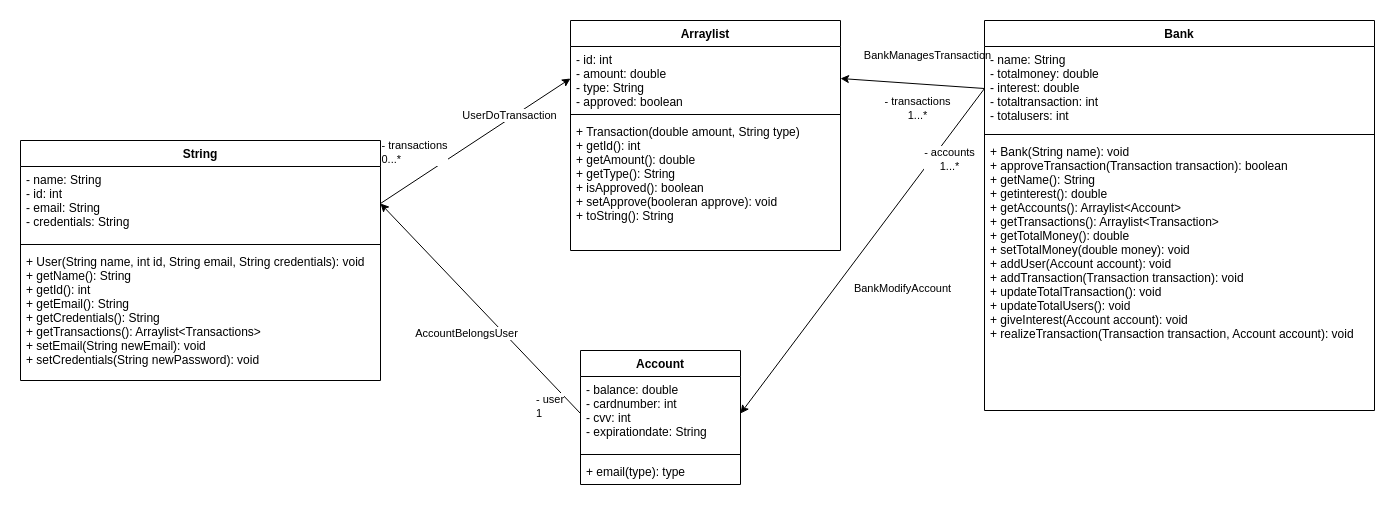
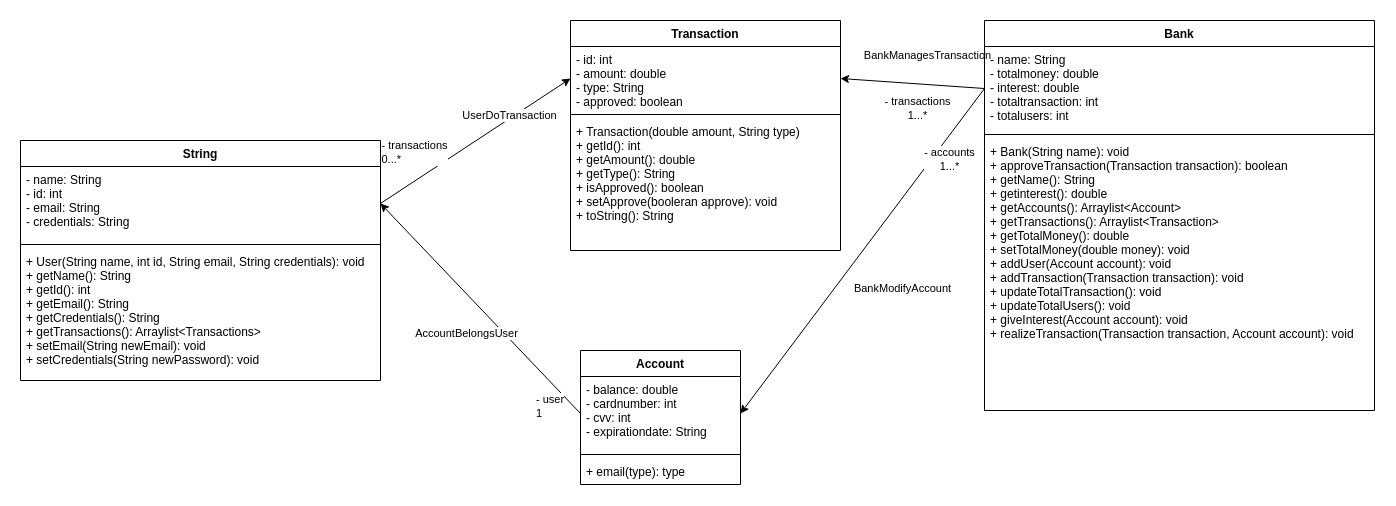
  <mxCell id="0" />
  <mxCell id="1" parent="0" />
  <mxCell id="2" value="String" style="swimlane;fontStyle=1;align=center;verticalAlign=top;childLayout=stackLayout;horizontal=1;startSize=26;horizontalStack=0;resizeParent=1;resizeParentMax=0;resizeLast=0;collapsible=1;marginBottom=0;" vertex="1" parent="1"><mxGeometry x="20" y="140" width="360" height="240" as="geometry" /></mxCell>
  <mxCell id="3" value="- name: String&#10;- id: int&#10;- email: String&#10;- credentials: String" style="text;strokeColor=none;fillColor=none;align=left;verticalAlign=top;spacingLeft=4;spacingRight=4;overflow=hidden;rotatable=0;points=[[0,0.5],[1,0.5]];portConstraint=eastwest;" vertex="1" parent="2"><mxGeometry y="26" width="360" height="74" as="geometry" /></mxCell>
  <mxCell id="4" value="" style="line;strokeWidth=1;fillColor=none;align=left;verticalAlign=middle;spacingTop=-1;spacingLeft=3;spacingRight=3;rotatable=0;labelPosition=right;points=[];portConstraint=eastwest;strokeColor=inherit;" vertex="1" parent="2"><mxGeometry y="100" width="360" height="8" as="geometry" /></mxCell>
  <mxCell id="5" value="+ User(String name, int id, String email, String credentials): void&#10;+ getName(): String&#10;+ getId(): int&#10;+ getEmail(): String&#10;+ getCredentials(): String&#10;+ getTransactions(): Arraylist&lt;Transactions&gt;&#10;+ setEmail(String newEmail): void&#10;+ setCredentials(String newPassword): void&#10;" style="text;strokeColor=none;fillColor=none;align=left;verticalAlign=top;spacingLeft=4;spacingRight=4;overflow=hidden;rotatable=0;points=[[0,0.5],[1,0.5]];portConstraint=eastwest;" vertex="1" parent="2"><mxGeometry y="108" width="360" height="132" as="geometry" /></mxCell>
  <mxCell id="6" value="Account" style="swimlane;fontStyle=1;align=center;verticalAlign=top;childLayout=stackLayout;horizontal=1;startSize=26;horizontalStack=0;resizeParent=1;resizeParentMax=0;resizeLast=0;collapsible=1;marginBottom=0;" vertex="1" parent="1"><mxGeometry x="580" y="350" width="160" height="134" as="geometry" /></mxCell>
  <mxCell id="7" value="- balance: double&#10;- cardnumber: int&#10;- cvv: int&#10;- expirationdate: String" style="text;strokeColor=none;fillColor=none;align=left;verticalAlign=top;spacingLeft=4;spacingRight=4;overflow=hidden;rotatable=0;points=[[0,0.5],[1,0.5]];portConstraint=eastwest;" vertex="1" parent="6"><mxGeometry y="26" width="160" height="74" as="geometry" /></mxCell>
  <mxCell id="8" value="" style="line;strokeWidth=1;fillColor=none;align=left;verticalAlign=middle;spacingTop=-1;spacingLeft=3;spacingRight=3;rotatable=0;labelPosition=right;points=[];portConstraint=eastwest;strokeColor=inherit;" vertex="1" parent="6"><mxGeometry y="100" width="160" height="8" as="geometry" /></mxCell>
  <mxCell id="9" value="+ email(type): type" style="text;strokeColor=none;fillColor=none;align=left;verticalAlign=top;spacingLeft=4;spacingRight=4;overflow=hidden;rotatable=0;points=[[0,0.5],[1,0.5]];portConstraint=eastwest;" vertex="1" parent="6"><mxGeometry y="108" width="160" height="26" as="geometry" /></mxCell>
  <mxCell id="10" style="edgeStyle=none;html=1;entryX=1;entryY=0.5;entryDx=0;entryDy=0;exitX=0;exitY=0.5;exitDx=0;exitDy=0;" edge="1" parent="1" source="17" target="21"><mxGeometry relative="1" as="geometry" /></mxCell>
  <mxCell id="11" value="BankManagesTransaction" style="edgeLabel;html=1;align=center;verticalAlign=middle;resizable=0;points=[];" vertex="1" connectable="0" parent="10"><mxGeometry x="0.101" relative="1" as="geometry"><mxPoint x="21" y="-28" as="offset" /></mxGeometry></mxCell>
  <mxCell id="12" value="- transactions&lt;br&gt;1...*" style="edgeLabel;html=1;align=center;verticalAlign=middle;resizable=0;points=[];" vertex="1" connectable="0" parent="10"><mxGeometry x="-0.849" y="-5" relative="1" as="geometry"><mxPoint x="-57" y="25" as="offset" /></mxGeometry></mxCell>
  <mxCell id="13" style="edgeStyle=none;html=1;entryX=1;entryY=0.5;entryDx=0;entryDy=0;exitX=0;exitY=0.5;exitDx=0;exitDy=0;" edge="1" parent="1" source="17" target="7"><mxGeometry relative="1" as="geometry"><mxPoint x="1040" y="240" as="sourcePoint" /><mxPoint x="1143" y="423" as="targetPoint" /></mxGeometry></mxCell>
  <mxCell id="14" value="BankModifyAccount" style="edgeLabel;html=1;align=center;verticalAlign=middle;resizable=0;points=[];" vertex="1" connectable="0" parent="13"><mxGeometry x="0.231" relative="1" as="geometry"><mxPoint x="68" as="offset" /></mxGeometry></mxCell>
  <mxCell id="15" value="- accounts&lt;br&gt;1...*" style="edgeLabel;html=1;align=center;verticalAlign=middle;resizable=0;points=[];" vertex="1" connectable="0" parent="13"><mxGeometry x="-0.814" y="-2" relative="1" as="geometry"><mxPoint x="-11" y="41" as="offset" /></mxGeometry></mxCell>
  <mxCell id="16" value="Bank" style="swimlane;fontStyle=1;align=center;verticalAlign=top;childLayout=stackLayout;horizontal=1;startSize=26;horizontalStack=0;resizeParent=1;resizeParentMax=0;resizeLast=0;collapsible=1;marginBottom=0;" vertex="1" parent="1"><mxGeometry x="984" width="390" height="390" as="geometry" y="20" /></mxCell>
  <mxCell id="17" value="- name: String&#10;- totalmoney: double&#10;- interest: double&#10;- totaltransaction: int&#10;- totalusers: int" style="text;strokeColor=none;fillColor=none;align=left;verticalAlign=top;spacingLeft=4;spacingRight=4;overflow=hidden;rotatable=0;points=[[0,0.5],[1,0.5]];portConstraint=eastwest;" vertex="1" parent="16"><mxGeometry y="26" width="390" height="84" as="geometry" /></mxCell>
  <mxCell id="18" value="" style="line;strokeWidth=1;fillColor=none;align=left;verticalAlign=middle;spacingTop=-1;spacingLeft=3;spacingRight=3;rotatable=0;labelPosition=right;points=[];portConstraint=eastwest;strokeColor=inherit;" vertex="1" parent="16"><mxGeometry y="110" width="390" height="8" as="geometry" /></mxCell>
  <mxCell id="19" value="+ Bank(String name): void&#10;+ approveTransaction(Transaction transaction): boolean&#10;+ getName(): String&#10;+ getinterest(): double&#10;+ getAccounts(): Arraylist&lt;Account&gt;&#10;+ getTransactions(): Arraylist&lt;Transaction&gt;&#10;+ getTotalMoney(): double&#10;+ setTotalMoney(double money): void&#10;+ addUser(Account account): void&#10;+ addTransaction(Transaction transaction): void&#10;+ updateTotalTransaction(): void&#10;+ updateTotalUsers(): void&#10;+ giveInterest(Account account): void&#10;+ realizeTransaction(Transaction transaction, Account account): void" style="text;strokeColor=none;fillColor=none;align=left;verticalAlign=top;spacingLeft=4;spacingRight=4;overflow=hidden;rotatable=0;points=[[0,0.5],[1,0.5]];portConstraint=eastwest;" vertex="1" parent="16"><mxGeometry y="118" width="390" height="272" as="geometry" /></mxCell>
- <mxCell id="20" value="Arraylist" style="swimlane;fontStyle=1;align=center;verticalAlign=top;childLayout=stackLayout;horizontal=1;startSize=26;horizontalStack=0;resizeParent=1;resizeParentMax=0;resizeLast=0;collapsible=1;marginBottom=0;" vertex="1" parent="1"><mxGeometry width="270" height="230" as="geometry" x="570" y="20" /></mxCell>
+ <mxCell id="20" value="Transaction" style="swimlane;fontStyle=1;align=center;verticalAlign=top;childLayout=stackLayout;horizontal=1;startSize=26;horizontalStack=0;resizeParent=1;resizeParentMax=0;resizeLast=0;collapsible=1;marginBottom=0;" vertex="1" parent="1"><mxGeometry width="270" height="230" as="geometry" x="570" y="20" /></mxCell>
  <mxCell id="21" value="- id: int&#10;- amount: double&#10;- type: String&#10;- approved: boolean" style="text;strokeColor=none;fillColor=none;align=left;verticalAlign=top;spacingLeft=4;spacingRight=4;overflow=hidden;rotatable=0;points=[[0,0.5],[1,0.5]];portConstraint=eastwest;" vertex="1" parent="20"><mxGeometry y="26" width="270" height="64" as="geometry" /></mxCell>
  <mxCell id="22" value="" style="line;strokeWidth=1;fillColor=none;align=left;verticalAlign=middle;spacingTop=-1;spacingLeft=3;spacingRight=3;rotatable=0;labelPosition=right;points=[];portConstraint=eastwest;strokeColor=inherit;" vertex="1" parent="20"><mxGeometry y="90" width="270" height="8" as="geometry" /></mxCell>
  <mxCell id="23" value="+ Transaction(double amount, String type)&#10;+ getId(): int&#10;+ getAmount(): double&#10;+ getType(): String&#10;+ isApproved(): boolean&#10;+ setApprove(booleran approve): void&#10;+ toString(): String" style="text;strokeColor=none;fillColor=none;align=left;verticalAlign=top;spacingLeft=4;spacingRight=4;overflow=hidden;rotatable=0;points=[[0,0.5],[1,0.5]];portConstraint=eastwest;" vertex="1" parent="20"><mxGeometry y="98" width="270" height="132" as="geometry" /></mxCell>
  <mxCell id="24" style="edgeStyle=none;html=1;entryX=0;entryY=0.5;entryDx=0;entryDy=0;exitX=1;exitY=0.5;exitDx=0;exitDy=0;" edge="1" parent="1" source="3" target="21"><mxGeometry relative="1" as="geometry" /></mxCell>
  <mxCell id="25" value="UserDoTransaction" style="edgeLabel;html=1;align=center;verticalAlign=middle;resizable=0;points=[];" vertex="1" connectable="0" parent="24"><mxGeometry x="-0.155" relative="1" as="geometry"><mxPoint x="48" y="-36" as="offset" /></mxGeometry></mxCell>
  <mxCell id="26" value="- transactions&lt;br&gt;&lt;div style=&quot;text-align: left;&quot;&gt;0...*&lt;/div&gt;" style="edgeLabel;html=1;align=center;verticalAlign=middle;resizable=0;points=[];" vertex="1" connectable="0" parent="24"><mxGeometry x="-0.715" y="1" relative="1" as="geometry"><mxPoint x="7" y="-33" as="offset" /></mxGeometry></mxCell>
  <mxCell id="27" style="edgeStyle=none;html=1;entryX=1;entryY=0.5;entryDx=0;entryDy=0;exitX=0;exitY=0.5;exitDx=0;exitDy=0;" edge="1" parent="1" source="7" target="3"><mxGeometry relative="1" as="geometry"><Array as="points" /></mxGeometry></mxCell>
  <mxCell id="28" value="AccountBelongsUser" style="edgeLabel;html=1;align=center;verticalAlign=middle;resizable=0;points=[];" vertex="1" connectable="0" parent="27"><mxGeometry x="0.002" y="2" relative="1" as="geometry"><mxPoint x="-13" y="23" as="offset" /></mxGeometry></mxCell>
  <mxCell id="29" value="- user&lt;br&gt;1" style="edgeLabel;html=1;align=left;verticalAlign=middle;resizable=0;points=[];" vertex="1" connectable="0" parent="27"><mxGeometry x="-0.787" y="-1" relative="1" as="geometry"><mxPoint x="-25" y="16" as="offset" /></mxGeometry></mxCell>
